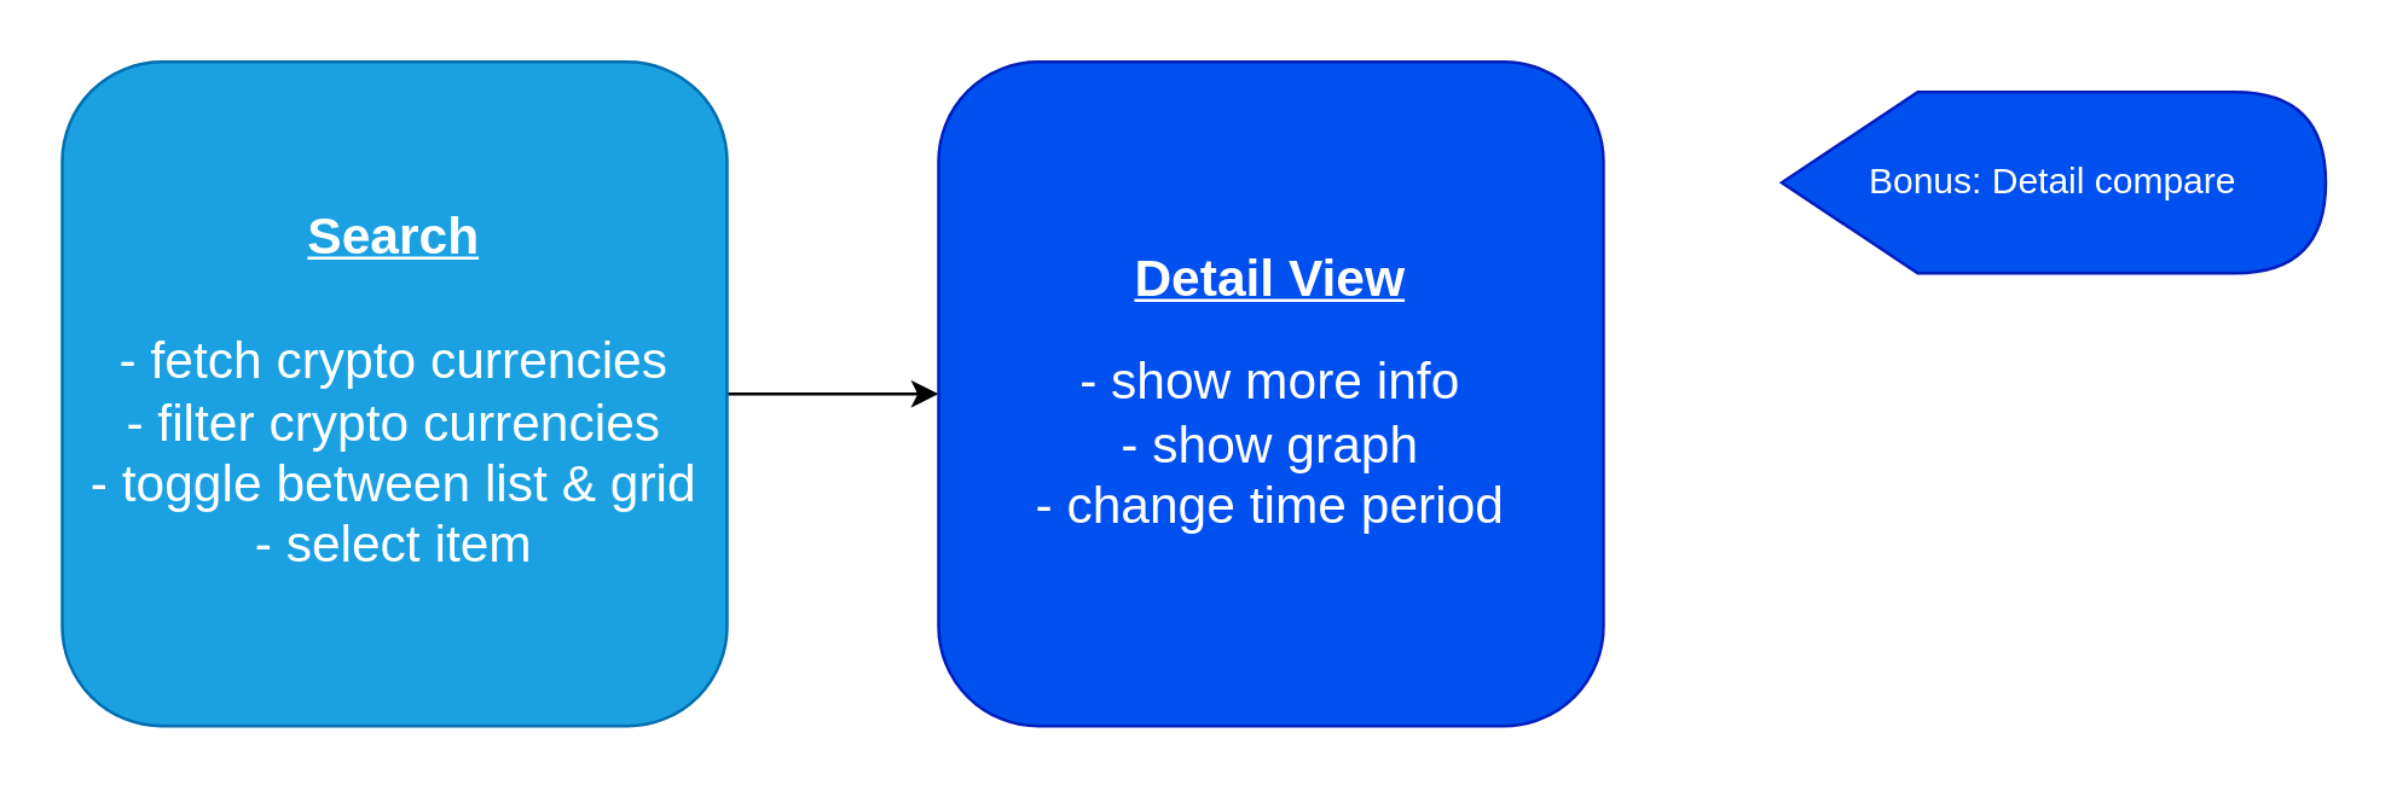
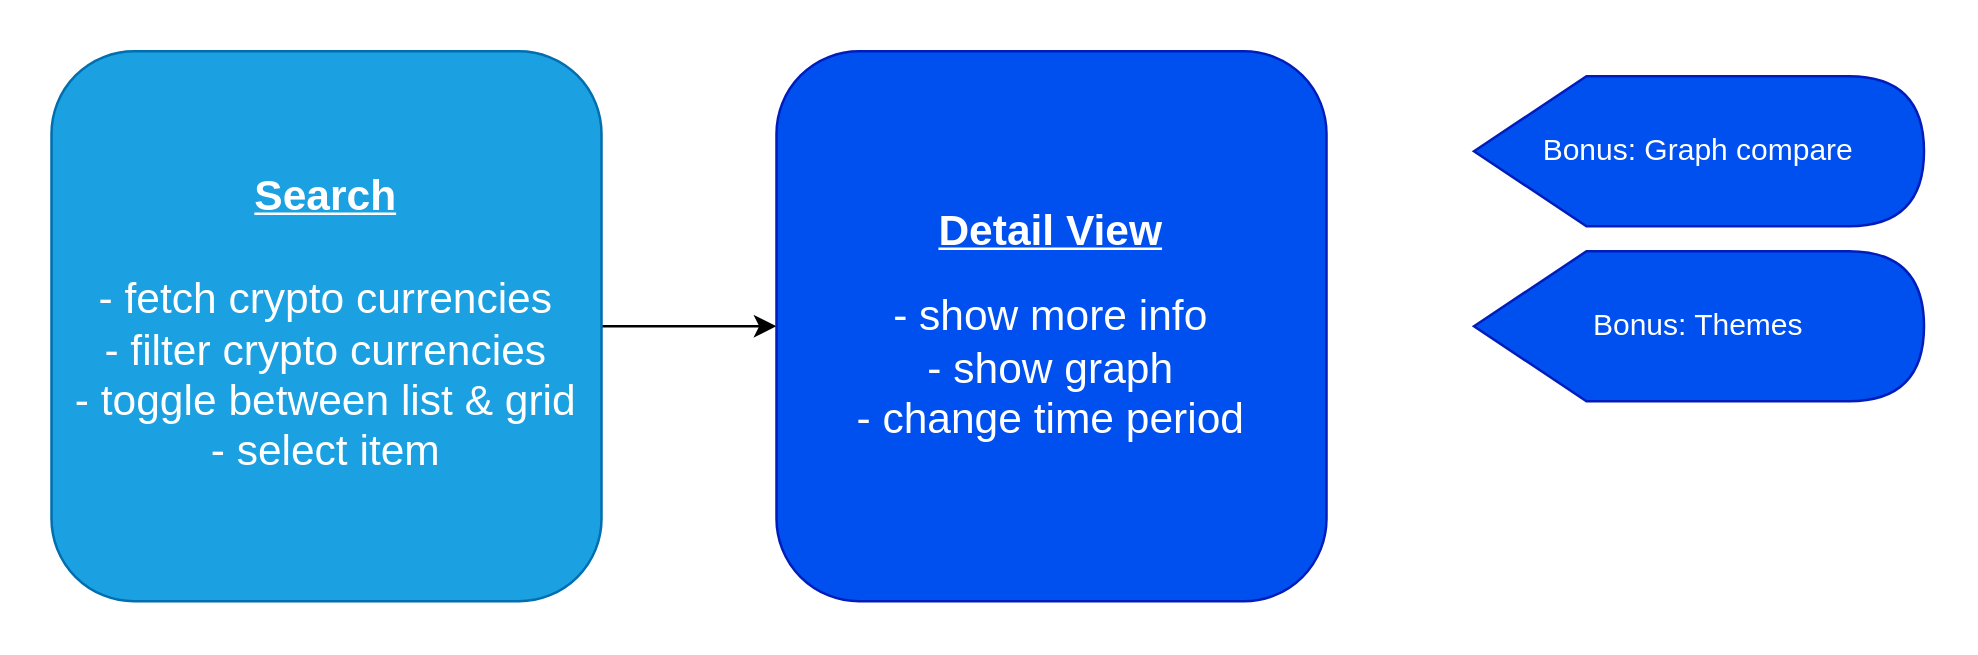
  <mxCell id="0" />
  <mxCell id="1" parent="0" />
  <mxCell id="2" style="edgeStyle=orthogonalEdgeStyle;orthogonalLoop=1;jettySize=auto;html=1;exitX=1;exitY=0.5;exitDx=0;exitDy=0;entryX=0;entryY=0.5;entryDx=0;entryDy=0;" edge="1" parent="1" source="3" target="4"><mxGeometry relative="1" as="geometry" /></mxCell>
  <mxCell id="3" value="&lt;font style=&quot;font-size: 17px&quot;&gt;&lt;u&gt;&lt;b&gt;Search&lt;/b&gt;&lt;/u&gt;&lt;br&gt;&lt;br&gt;- fetch crypto currencies&lt;br&gt;- filter crypto currencies&lt;br&gt;- toggle between list &amp;amp; grid&lt;br&gt;- select item&lt;br&gt;&lt;/font&gt;" style="whiteSpace=wrap;html=1;aspect=fixed;rounded=1;fillColor=#1ba1e2;strokeColor=#006EAF;fontColor=#ffffff;" vertex="1" parent="1"><mxGeometry x="20" y="20" width="220" height="220" as="geometry" /></mxCell>
  <mxCell id="4" value="&lt;span style=&quot;font-size: 17px&quot;&gt;&lt;u&gt;&lt;b&gt;Detail View&lt;/b&gt;&lt;/u&gt;&lt;br&gt;&lt;/span&gt;&lt;br style=&quot;font-size: 17px&quot;&gt;&lt;span style=&quot;font-size: 17px&quot;&gt;- show more info&lt;/span&gt;&lt;br style=&quot;font-size: 17px&quot;&gt;&lt;span style=&quot;font-size: 17px&quot;&gt;- show graph&lt;br&gt;&lt;/span&gt;&lt;span style=&quot;font-size: 17px&quot;&gt;- change time period&lt;/span&gt;" style="whiteSpace=wrap;html=1;aspect=fixed;rounded=1;fillColor=#0050ef;strokeColor=#001DBC;fontColor=#ffffff;" vertex="1" parent="1"><mxGeometry x="310" y="20" width="220" height="220" as="geometry" /></mxCell>
- <mxCell id="5" value="Bonus: Detail compare" style="shape=display;whiteSpace=wrap;html=1;rounded=1;fillColor=#0050ef;strokeColor=#001DBC;fontColor=#ffffff;" vertex="1" parent="1"><mxGeometry x="589" y="30" width="180" height="60" as="geometry" /></mxCell>
+ <mxCell id="5" value="Bonus: Graph compare" style="shape=display;whiteSpace=wrap;html=1;rounded=1;fillColor=#0050ef;strokeColor=#001DBC;fontColor=#ffffff;" vertex="1" parent="1"><mxGeometry x="589" y="30" width="180" height="60" as="geometry" /></mxCell>
+ <mxCell id="6" value="Bonus: Themes" style="shape=display;whiteSpace=wrap;html=1;rounded=1;fillColor=#0050ef;strokeColor=#001DBC;fontColor=#ffffff;" vertex="1" parent="1"><mxGeometry x="589" y="100" width="180" height="60" as="geometry" /></mxCell>
